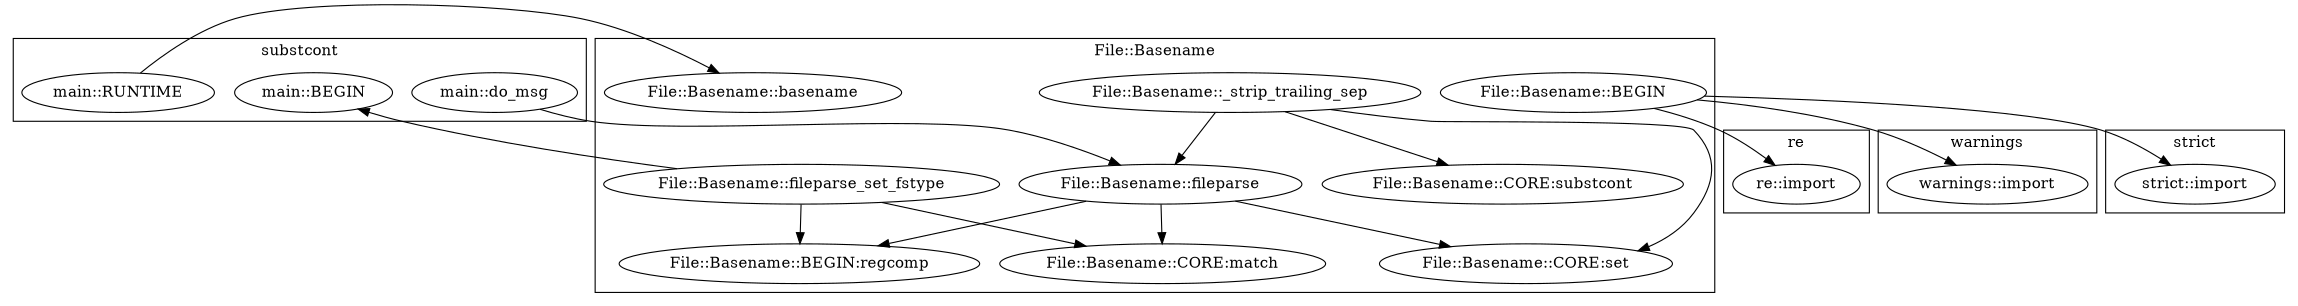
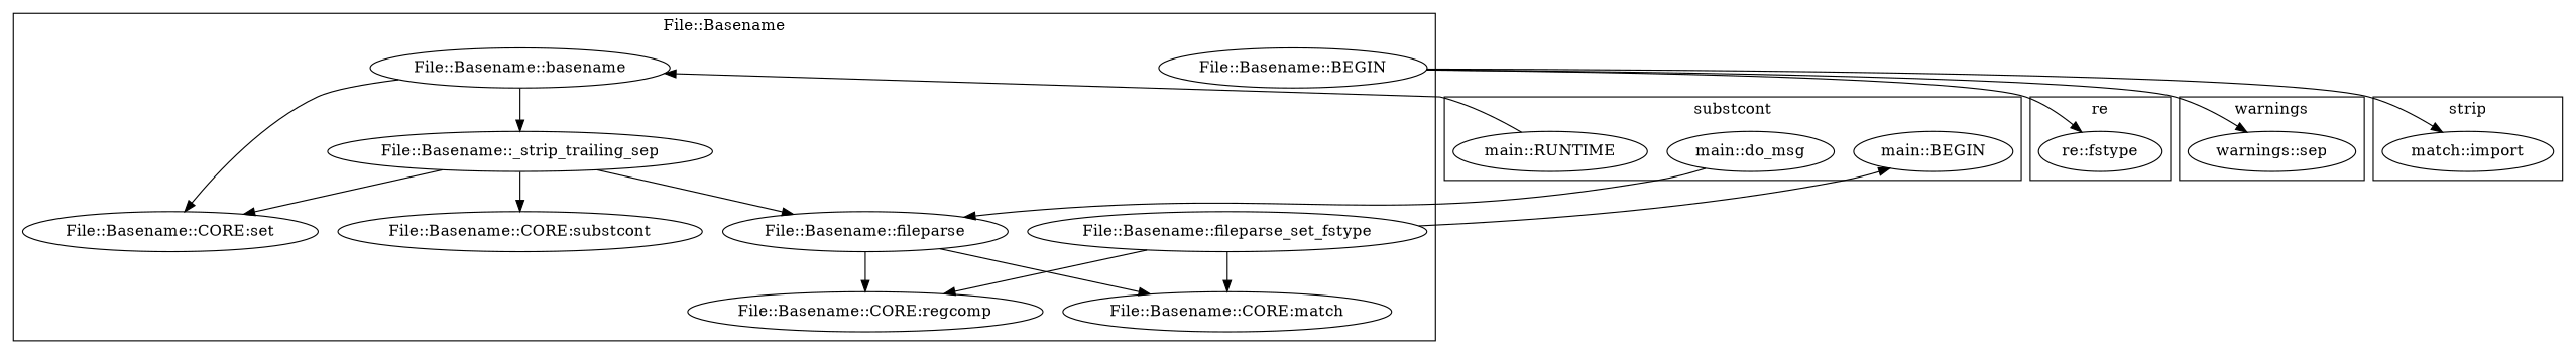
  digraph {
-   "re::import"
-   "warnings::import"
+   "re::import" [label="re::fstype"]
+   "warnings::import" [label="warnings::sep"]
    "main::do_msg"
    "main::BEGIN"
    "main::RUNTIME"
-   "strict::import"
+   "strict::import" [label="match::import"]
    "File::Basename::basename"
    "File::Basename::CORE:substcont"
    "File::Basename::fileparse_set_fstype"
    n10 [label="File::Basename::CORE:set"]
    "File::Basename::fileparse"
-   "File::Basename::CORE:regcomp" [label="File::Basename::BEGIN:regcomp"]
+   "File::Basename::CORE:regcomp"
    "File::Basename::_strip_trailing_sep"
    "File::Basename::CORE:match"
    "File::Basename::BEGIN"
    subgraph cluster_1 {
      label=re
      "re::import"
    }
    subgraph cluster_2 {
      label=warnings
      "warnings::import"
    }
    subgraph cluster_3 {
      label=substcont
      "main::do_msg"
      "main::BEGIN"
      "main::RUNTIME"
    }
    subgraph cluster_4 {
-     label="strict"
+     label=strip
      "strict::import"
    }
    subgraph cluster_5 {
      label="File::Basename"
      "File::Basename::basename"
      "File::Basename::CORE:substcont"
      "File::Basename::fileparse_set_fstype"
      n10
      "File::Basename::fileparse"
      "File::Basename::CORE:regcomp"
      "File::Basename::_strip_trailing_sep"
      "File::Basename::CORE:match"
      "File::Basename::BEGIN"
    }
    "main::do_msg" -> "File::Basename::fileparse"
    "main::RUNTIME" -> "File::Basename::basename"
+   "File::Basename::basename" -> "File::Basename::_strip_trailing_sep"
    "File::Basename::fileparse_set_fstype" -> "main::BEGIN"
    "File::Basename::fileparse_set_fstype" -> "File::Basename::CORE:regcomp"
    "File::Basename::fileparse_set_fstype" -> "File::Basename::CORE:match"
-   "File::Basename::fileparse" -> n10
+   "File::Basename::basename" -> n10
    "File::Basename::fileparse" -> "File::Basename::CORE:regcomp"
    "File::Basename::fileparse" -> "File::Basename::CORE:match"
    "File::Basename::_strip_trailing_sep" -> "File::Basename::CORE:substcont"
    "File::Basename::_strip_trailing_sep" -> n10
    "File::Basename::_strip_trailing_sep" -> "File::Basename::fileparse"
    "File::Basename::BEGIN" -> "re::import"
    "File::Basename::BEGIN" -> "warnings::import"
    "File::Basename::BEGIN" -> "strict::import"
  }
